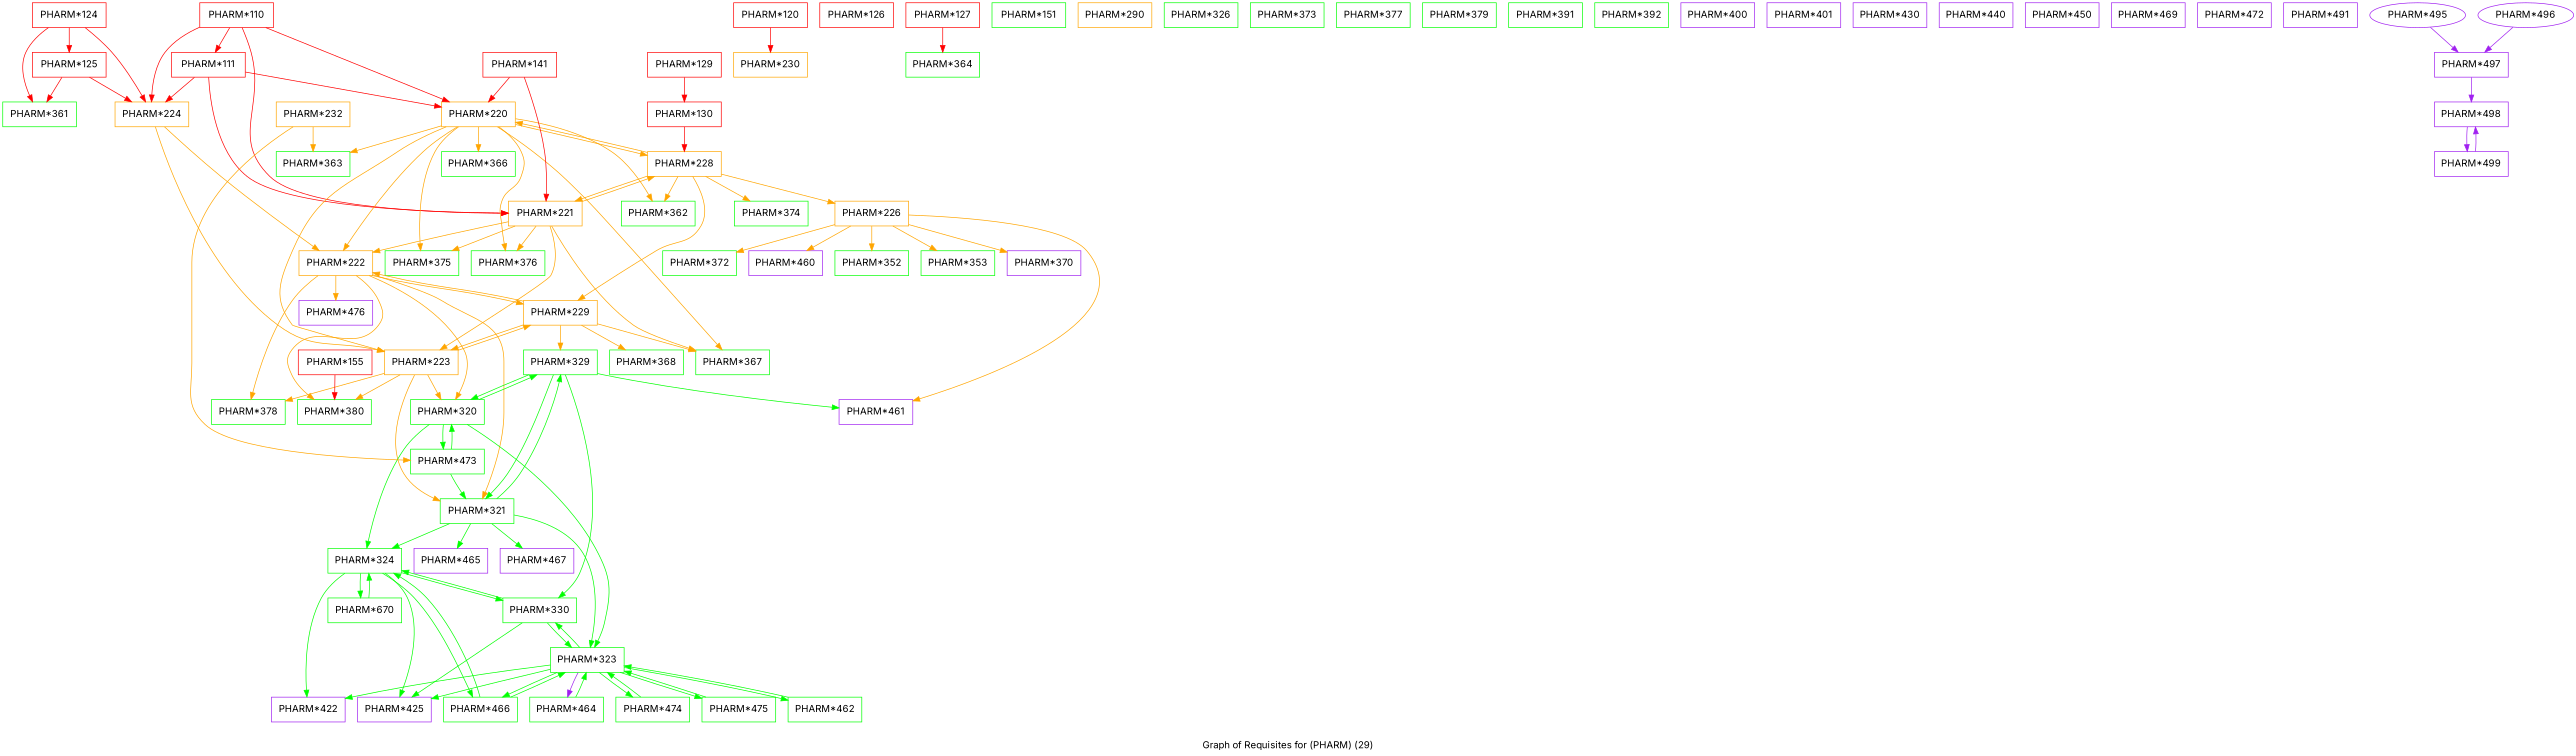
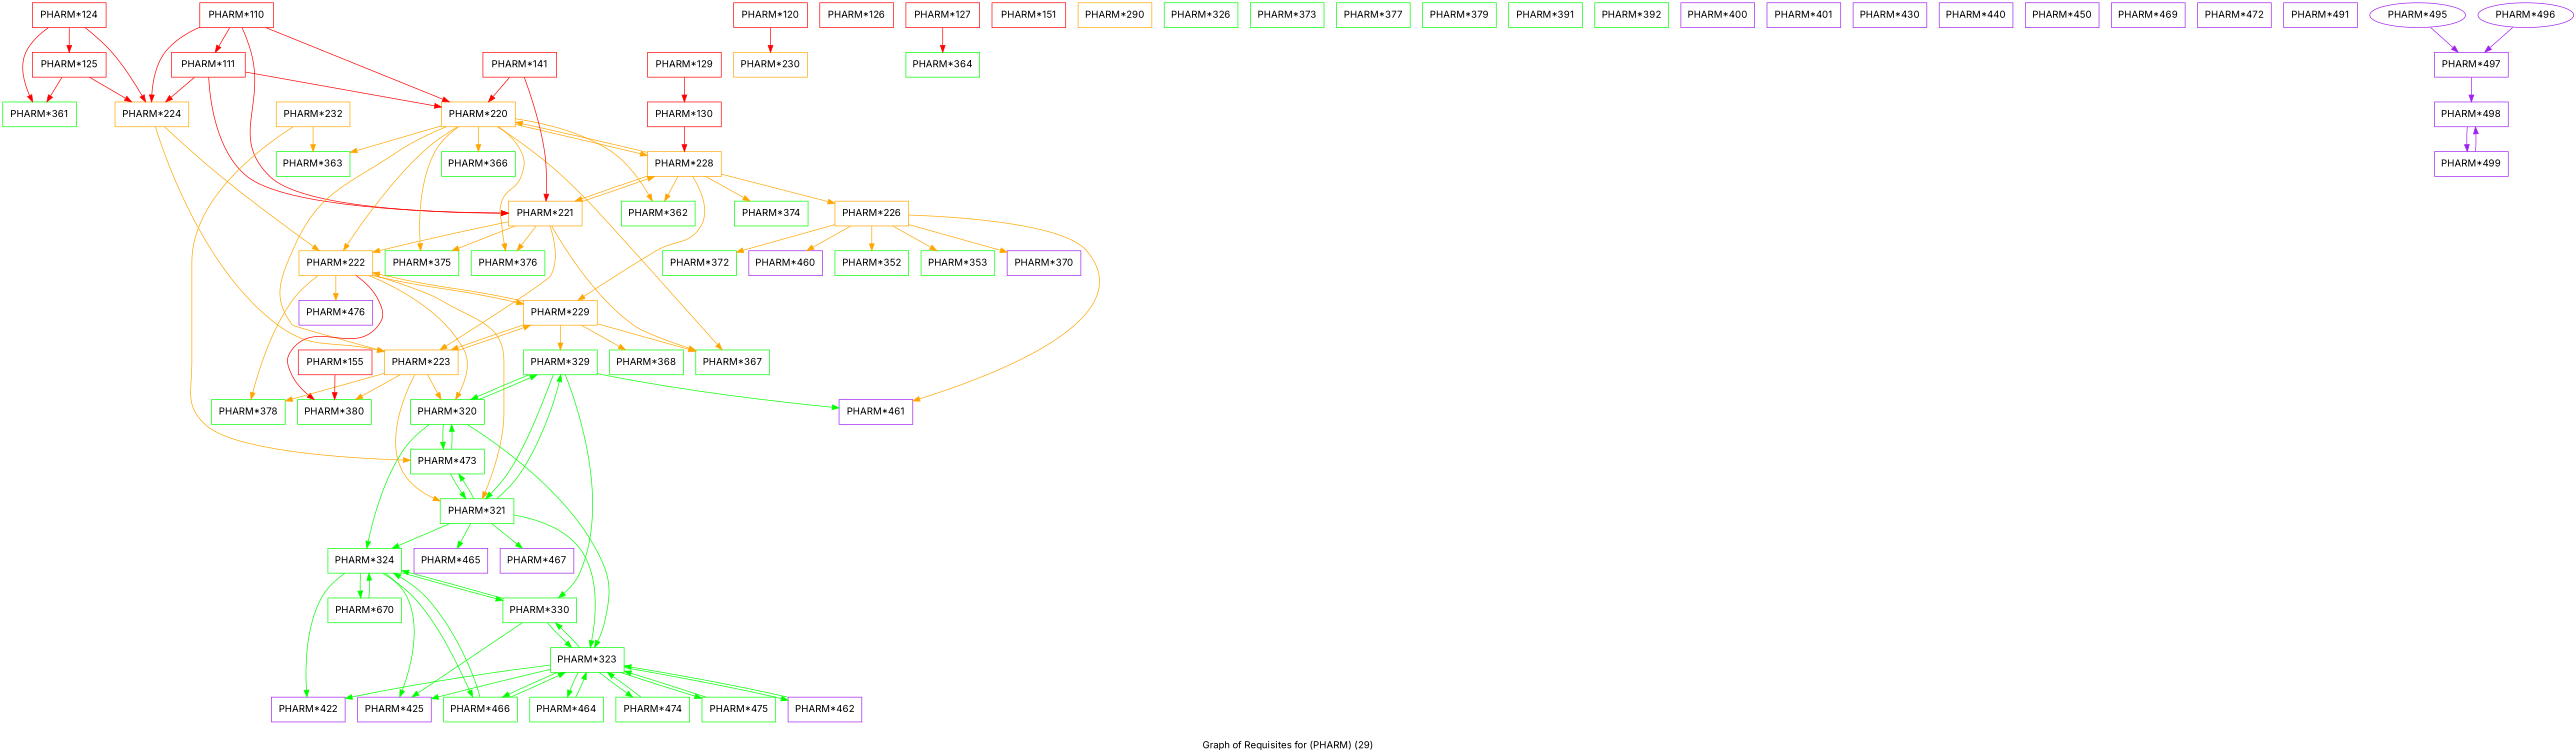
  strict digraph {
    fontname=Inter
    label="Graph of Requisites for (PHARM) (29)"
    node [color=green fontname=Inter shape=box]
    edge [color=orange fontname=Inter]
    "PHARM*110" [color=red height=0.5 width=1.4861]
    "PHARM*111" [color=red height=0.5 width=1.4861]
    "PHARM*220" [color=orange height=0.5 width=1.4861]
    "PHARM*221" [color=orange height=0.5 width=1.4861]
    "PHARM*224" [color=orange height=0.5 width=1.4861]
    "PHARM*228" [color=orange height=0.5 width=1.4861]
    "PHARM*222" [color=orange height=0.5 width=1.4861]
    "PHARM*223" [color=orange height=0.5 width=1.4861]
    "PHARM*362" [height=0.5 width=1.4861]
    "PHARM*363" [height=0.5 width=1.4861]
    "PHARM*366" [height=0.5 width=1.4861]
    "PHARM*367" [height=0.5 width=1.4861]
    "PHARM*375" [height=0.5 width=1.4861]
    "PHARM*376" [height=0.5 width=1.4861]
    "PHARM*229" [color=orange height=0.5 width=1.4861]
    "PHARM*226" [color=orange height=0.5 width=1.4861]
    "PHARM*374" [height=0.5 width=1.4861]
    "PHARM*380" [height=0.5 width=1.4861]
    "PHARM*320" [height=0.5 width=1.4861]
    "PHARM*321" [height=0.5 width=1.4861]
    "PHARM*378" [height=0.5 width=1.4861]
    "PHARM*476" [color=purple height=0.5 width=1.4861]
    "PHARM*368" [height=0.5 width=1.4861]
    "PHARM*329" [height=0.5 width=1.4861]
    "PHARM*352" [height=0.5 width=1.4861]
    "PHARM*353" [height=0.5 width=1.4861]
    "PHARM*370" [color=purple height=0.5 width=1.4861]
    "PHARM*372" [height=0.5 width=1.4861]
    "PHARM*460" [color=purple height=0.5 width=1.4861]
    "PHARM*461" [color=purple height=0.5 width=1.4861]
    "PHARM*473" [height=0.5 width=1.4861]
    "PHARM*323" [height=0.5 width=1.4861]
    "PHARM*324" [height=0.5 width=1.4861]
    "PHARM*465" [color=purple height=0.5 width=1.4861]
    "PHARM*467" [color=purple height=0.5 width=1.4861]
    "PHARM*330" [height=0.5 width=1.4861]
    "PHARM*422" [color=purple height=0.5 width=1.4861]
    "PHARM*425" [color=purple height=0.5 width=1.4861]
-   "PHARM*462" [height=0.5 width=1.4861]
+   "PHARM*462" [color=purple height=0.5 width=1.4861]
    "PHARM*464" [height=0.5 width=1.4861]
    "PHARM*466" [height=0.5 width=1.4861]
    "PHARM*474" [height=0.5 width=1.4861]
    "PHARM*475" [height=0.5 width=1.4861]
    n44 [height=0.5 label="PHARM*670" width=1.4861]
    "PHARM*120" [color=red height=0.5 width=1.4861]
    "PHARM*230" [color=orange height=0.5 width=1.4861]
    "PHARM*124" [color=red height=0.5 width=1.4861]
    "PHARM*125" [color=red height=0.5 width=1.4861]
    "PHARM*361" [height=0.5 width=1.4861]
    "PHARM*126" [color=red height=0.5 width=1.4861]
    "PHARM*127" [color=red height=0.5 width=1.4861]
    "PHARM*364" [height=0.5 width=1.4861]
    "PHARM*129" [color=red height=0.5 width=1.4861]
    "PHARM*130" [color=red height=0.5 width=1.4861]
    "PHARM*141" [color=red height=0.5 width=1.4861]
-   "PHARM*151" [height=0.5 width=1.4861]
+   "PHARM*151" [color=red height=0.5 width=1.4861]
    "PHARM*155" [color=red height=0.5 width=1.4861]
    "PHARM*232" [color=orange height=0.5 width=1.4861]
    "PHARM*290" [color=orange height=0.5 width=1.4861]
    "PHARM*326" [height=0.5 width=1.4861]
    "PHARM*373" [height=0.5 width=1.4861]
    "PHARM*377" [height=0.5 width=1.4861]
    "PHARM*379" [height=0.5 width=1.4861]
    "PHARM*391" [height=0.5 width=1.4861]
    "PHARM*392" [height=0.5 width=1.4861]
    "PHARM*400" [color=purple height=0.5 width=1.4861]
    "PHARM*401" [color=purple height=0.5 width=1.4861]
    "PHARM*430" [color=purple height=0.5 width=1.4861]
    "PHARM*440" [color=purple height=0.5 width=1.4861]
    "PHARM*450" [color=purple height=0.5 width=1.4861]
    "PHARM*469" [color=purple height=0.5 width=1.4861]
    "PHARM*472" [color=purple height=0.5 width=1.4861]
    "PHARM*491" [color=purple height=0.5 width=1.4861]
    "PHARM*497" [color=purple height=0.5 width=1.4861]
    "PHARM*498" [color=purple height=0.5 width=1.4861]
    "PHARM*499" [color=purple height=0.5 width=1.4861]
    "PHARM*495" [color=purple height=0.5 width=1.9318 shape=""]
    "PHARM*496" [color=purple height=0.5 width=1.9318 shape=""]
    "PHARM*110" -> "PHARM*111" [color=red]
    "PHARM*110" -> "PHARM*220" [color=red]
    "PHARM*110" -> "PHARM*221" [color=red]
    "PHARM*110" -> "PHARM*224" [color=red]
    "PHARM*111" -> "PHARM*220" [color=red]
    "PHARM*111" -> "PHARM*221" [color=red]
    "PHARM*111" -> "PHARM*224" [color=red]
    "PHARM*220" -> "PHARM*228"
    "PHARM*220" -> "PHARM*222"
    "PHARM*220" -> "PHARM*223"
    "PHARM*220" -> "PHARM*362"
    "PHARM*220" -> "PHARM*363"
    "PHARM*220" -> "PHARM*366"
    "PHARM*220" -> "PHARM*367"
    "PHARM*220" -> "PHARM*375"
    "PHARM*220" -> "PHARM*376"
    "PHARM*221" -> "PHARM*228"
    "PHARM*221" -> "PHARM*222"
    "PHARM*221" -> "PHARM*223"
    "PHARM*221" -> "PHARM*367"
    "PHARM*221" -> "PHARM*375"
    "PHARM*221" -> "PHARM*376"
    "PHARM*224" -> "PHARM*222"
    "PHARM*224" -> "PHARM*223"
    "PHARM*228" -> "PHARM*220"
    "PHARM*228" -> "PHARM*221"
    "PHARM*228" -> "PHARM*362"
    "PHARM*228" -> "PHARM*229"
    "PHARM*228" -> "PHARM*226"
    "PHARM*228" -> "PHARM*374"
    "PHARM*222" -> "PHARM*229"
-   "PHARM*222" -> "PHARM*380"
+   "PHARM*222" -> "PHARM*380" [color=red]
    "PHARM*222" -> "PHARM*320"
    "PHARM*222" -> "PHARM*321"
    "PHARM*222" -> "PHARM*378"
    "PHARM*222" -> "PHARM*476"
    "PHARM*223" -> "PHARM*229"
    "PHARM*223" -> "PHARM*380"
    "PHARM*223" -> "PHARM*320"
    "PHARM*223" -> "PHARM*321"
    "PHARM*223" -> "PHARM*378"
    "PHARM*229" -> "PHARM*222"
    "PHARM*229" -> "PHARM*223"
    "PHARM*229" -> "PHARM*367"
    "PHARM*229" -> "PHARM*368"
    "PHARM*229" -> "PHARM*329"
    "PHARM*226" -> "PHARM*352"
    "PHARM*226" -> "PHARM*353"
    "PHARM*226" -> "PHARM*370"
    "PHARM*226" -> "PHARM*372"
    "PHARM*226" -> "PHARM*460"
    "PHARM*226" -> "PHARM*461"
    "PHARM*320" -> "PHARM*329" [color=green]
    "PHARM*320" -> "PHARM*473" [color=green]
    "PHARM*320" -> "PHARM*323" [color=green]
    "PHARM*320" -> "PHARM*324" [color=green]
    "PHARM*321" -> "PHARM*329" [color=green]
+   "PHARM*321" -> "PHARM*473" [color=green]
    "PHARM*321" -> "PHARM*323" [color=green]
    "PHARM*321" -> "PHARM*324" [color=green]
    "PHARM*321" -> "PHARM*465" [color=green]
    "PHARM*321" -> "PHARM*467" [color=green]
    "PHARM*329" -> "PHARM*320" [color=green]
    "PHARM*329" -> "PHARM*321" [color=green]
    "PHARM*329" -> "PHARM*461" [color=green]
    "PHARM*329" -> "PHARM*330" [color=green]
    "PHARM*473" -> "PHARM*320" [color=green]
    "PHARM*473" -> "PHARM*321" [color=green]
    "PHARM*323" -> "PHARM*330" [color=green]
    "PHARM*323" -> "PHARM*422" [color=green]
    "PHARM*323" -> "PHARM*425" [color=green]
    "PHARM*323" -> "PHARM*462" [color=green]
-   "PHARM*323" -> "PHARM*464" [color=purple]
+   "PHARM*323" -> "PHARM*464" [color=green]
    "PHARM*323" -> "PHARM*466" [color=green]
    "PHARM*323" -> "PHARM*474" [color=green]
    "PHARM*323" -> "PHARM*475" [color=green]
    "PHARM*324" -> "PHARM*330" [color=green]
    "PHARM*324" -> "PHARM*422" [color=green]
    "PHARM*324" -> "PHARM*425" [color=green]
    "PHARM*324" -> "PHARM*466" [color=green]
    "PHARM*324" -> n44 [color=green]
    "PHARM*330" -> "PHARM*323" [color=green]
    "PHARM*330" -> "PHARM*324" [color=green]
    "PHARM*330" -> "PHARM*425" [color=green]
    "PHARM*462" -> "PHARM*323" [color=green]
    "PHARM*464" -> "PHARM*323" [color=green]
    "PHARM*466" -> "PHARM*323" [color=green]
    "PHARM*466" -> "PHARM*324" [color=green]
    "PHARM*474" -> "PHARM*323" [color=green]
    "PHARM*475" -> "PHARM*323" [color=green]
    n44 -> "PHARM*324" [color=green]
    "PHARM*120" -> "PHARM*230" [color=red]
    "PHARM*124" -> "PHARM*224" [color=red]
    "PHARM*124" -> "PHARM*125" [color=red]
    "PHARM*124" -> "PHARM*361" [color=red]
    "PHARM*125" -> "PHARM*224" [color=red]
    "PHARM*125" -> "PHARM*361" [color=red]
    "PHARM*127" -> "PHARM*364" [color=red]
    "PHARM*129" -> "PHARM*130" [color=red]
    "PHARM*130" -> "PHARM*228" [color=red]
    "PHARM*141" -> "PHARM*220" [color=red]
    "PHARM*141" -> "PHARM*221" [color=red]
    "PHARM*155" -> "PHARM*380" [color=red]
    "PHARM*232" -> "PHARM*363"
    "PHARM*232" -> "PHARM*473"
    "PHARM*497" -> "PHARM*498" [color=purple]
    "PHARM*498" -> "PHARM*499" [color=purple]
    "PHARM*499" -> "PHARM*498" [color=purple]
    "PHARM*495" -> "PHARM*497" [color=purple]
    "PHARM*496" -> "PHARM*497" [color=purple]
  }
